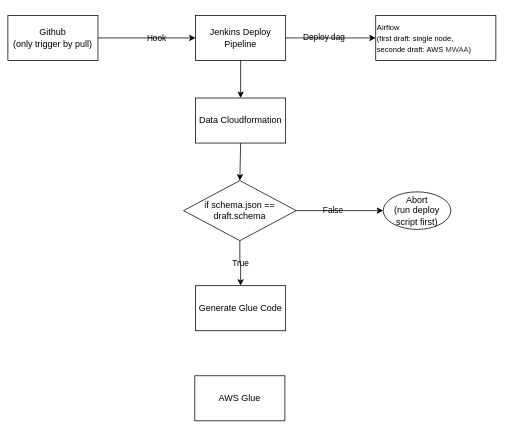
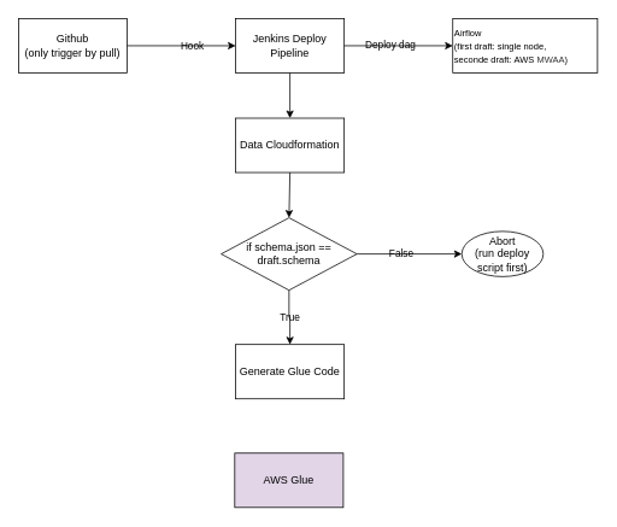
  <mxCell id="0" />
  <mxCell id="1" parent="0" />
- <mxCell id="2" value="Github&lt;br&gt;(only trigger by pull)" style="rounded=0;whiteSpace=wrap;html=1;labelBackgroundColor=none;" vertex="1" parent="1"><mxGeometry x="10" y="20" width="120" height="60" as="geometry" /></mxCell>
+ <mxCell id="2" value="Github&lt;br&gt;(only trigger by pull)" style="rounded=0;whiteSpace=wrap;html=1;labelBackgroundColor=none;" vertex="1" parent="1"><mxGeometry x="20" y="20" width="120" height="60" as="geometry" /></mxCell>
  <mxCell id="3" value="Jenkins Deploy Pipeline" style="rounded=0;whiteSpace=wrap;html=1;labelBackgroundColor=none;" vertex="1" parent="1"><mxGeometry x="260" y="20" width="120" height="60" as="geometry" /></mxCell>
  <mxCell id="4" value="&lt;font style=&quot;font-size: 10px;&quot;&gt;Airflow&lt;br&gt;(first draft: single node,&lt;br&gt;seconde draft:&amp;nbsp;AWS&lt;span style=&quot;color: rgb(51, 51, 51); font-family: Arial, sans-serif; background-color: rgb(255, 255, 255);&quot;&gt;&amp;nbsp;MWAA&lt;/span&gt;)&lt;/font&gt;" style="rounded=0;whiteSpace=wrap;html=1;align=left;labelBackgroundColor=none;" vertex="1" parent="1"><mxGeometry x="500" y="20" width="160" height="60" as="geometry" /></mxCell>
- <mxCell id="5" value="AWS Glue" style="rounded=0;whiteSpace=wrap;html=1;labelBackgroundColor=none;" vertex="1" parent="1"><mxGeometry x="259" y="500" width="120" height="60" as="geometry" /></mxCell>
+ <mxCell id="5" value="AWS Glue" style="rounded=0;whiteSpace=wrap;html=1;labelBackgroundColor=none;fillColor=#e1d5e7;" vertex="1" parent="1"><mxGeometry x="259" y="500" width="120" height="60" as="geometry" /></mxCell>
  <mxCell id="6" value="" style="endArrow=classic;html=1;rounded=0;exitX=1;exitY=0.5;exitDx=0;exitDy=0;labelBackgroundColor=none;fontColor=default;" edge="1" parent="1" source="2" target="3"><mxGeometry width="50" height="50" relative="1" as="geometry"><mxPoint x="340" y="70" as="sourcePoint" /><mxPoint x="390" y="20" as="targetPoint" /></mxGeometry></mxCell>
  <mxCell id="7" value="Hook" style="edgeLabel;html=1;align=center;verticalAlign=middle;resizable=0;points=[];labelBackgroundColor=none;" vertex="1" connectable="0" parent="6"><mxGeometry x="0.183" y="1" relative="1" as="geometry"><mxPoint as="offset" /></mxGeometry></mxCell>
  <mxCell id="8" value="" style="endArrow=classic;html=1;rounded=0;exitX=1;exitY=0.5;exitDx=0;exitDy=0;entryX=0;entryY=0.5;entryDx=0;entryDy=0;labelBackgroundColor=none;fontColor=default;" edge="1" parent="1" source="3" target="4"><mxGeometry width="50" height="50" relative="1" as="geometry"><mxPoint x="340" y="60" as="sourcePoint" /><mxPoint x="390" y="10" as="targetPoint" /></mxGeometry></mxCell>
  <mxCell id="9" value="Deploy dag" style="edgeLabel;html=1;align=center;verticalAlign=middle;resizable=0;points=[];labelBackgroundColor=none;" vertex="1" connectable="0" parent="8"><mxGeometry x="-0.167" y="2" relative="1" as="geometry"><mxPoint as="offset" /></mxGeometry></mxCell>
  <mxCell id="10" value="Generate Glue Code" style="rounded=0;whiteSpace=wrap;html=1;labelBackgroundColor=none;" vertex="1" parent="1"><mxGeometry x="260" y="380" width="120" height="60" as="geometry" /></mxCell>
  <mxCell id="11" value="Data Cloudformation" style="rounded=0;whiteSpace=wrap;html=1;labelBackgroundColor=none;" vertex="1" parent="1"><mxGeometry x="260" y="130" width="120" height="60" as="geometry" /></mxCell>
  <mxCell id="12" value="" style="endArrow=classic;html=1;rounded=0;exitX=0.5;exitY=1;exitDx=0;exitDy=0;labelBackgroundColor=none;fontColor=default;" edge="1" parent="1" source="3" target="11"><mxGeometry width="50" height="50" relative="1" as="geometry"><mxPoint x="340" y="220" as="sourcePoint" /><mxPoint x="390" y="170" as="targetPoint" /></mxGeometry></mxCell>
  <mxCell id="13" value="True" style="edgeStyle=orthogonalEdgeStyle;rounded=0;orthogonalLoop=1;jettySize=auto;html=1;labelBackgroundColor=none;fontColor=default;" edge="1" parent="1" source="16" target="10"><mxGeometry relative="1" as="geometry" /></mxCell>
  <mxCell id="14" value="" style="edgeStyle=orthogonalEdgeStyle;rounded=0;orthogonalLoop=1;jettySize=auto;html=1;labelBackgroundColor=none;fontColor=default;" edge="1" parent="1" source="16" target="18"><mxGeometry relative="1" as="geometry" /></mxCell>
  <mxCell id="15" value="False" style="edgeLabel;html=1;align=center;verticalAlign=middle;resizable=0;points=[];labelBackgroundColor=none;" vertex="1" connectable="0" parent="14"><mxGeometry x="-0.172" y="1" relative="1" as="geometry"><mxPoint as="offset" /></mxGeometry></mxCell>
  <mxCell id="16" value="if schema.json == draft.schema" style="rhombus;whiteSpace=wrap;html=1;labelBackgroundColor=none;" vertex="1" parent="1"><mxGeometry x="244" y="240" width="150" height="80" as="geometry" /></mxCell>
  <mxCell id="17" value="" style="endArrow=classic;html=1;rounded=0;exitX=0.5;exitY=1;exitDx=0;exitDy=0;entryX=0.5;entryY=0;entryDx=0;entryDy=0;labelBackgroundColor=none;fontColor=default;" edge="1" parent="1" source="11" target="16"><mxGeometry width="50" height="50" relative="1" as="geometry"><mxPoint x="340" y="290" as="sourcePoint" /><mxPoint x="390" y="240" as="targetPoint" /></mxGeometry></mxCell>
  <mxCell id="18" value="Abort&lt;br&gt;(run deploy script first)" style="ellipse;whiteSpace=wrap;html=1;labelBackgroundColor=none;" vertex="1" parent="1"><mxGeometry x="510" y="255" width="90" height="50" as="geometry" /></mxCell>
